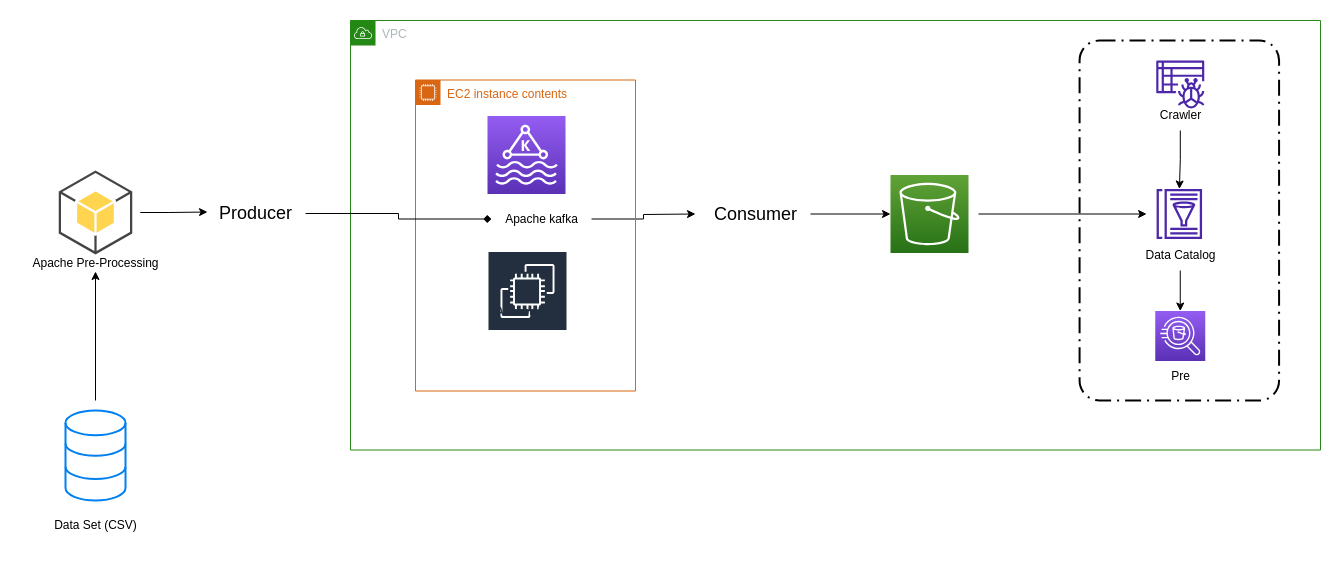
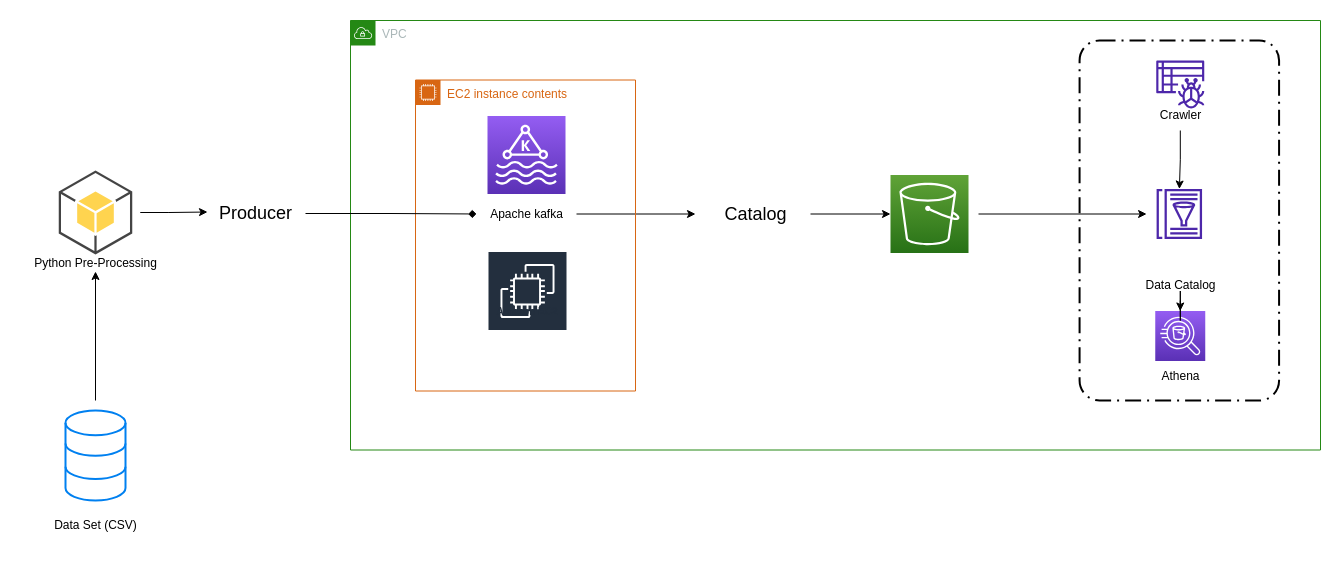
  <mxCell id="0" />
  <mxCell id="1" parent="0" />
  <mxCell id="2" style="edgeStyle=orthogonalEdgeStyle;rounded=0;orthogonalLoop=1;jettySize=auto;html=1;sourcePerimeterSpacing=10;targetPerimeterSpacing=-7;endSize=6;" edge="1" parent="1" source="3" target="7"><mxGeometry relative="1" as="geometry"><mxPoint x="95" y="290" as="targetPoint" /></mxGeometry></mxCell>
  <mxCell id="3" value="" style="html=1;verticalLabelPosition=bottom;align=center;labelBackgroundColor=#ffffff;verticalAlign=top;strokeWidth=2;strokeColor=#0080F0;shadow=0;dashed=0;shape=mxgraph.ios7.icons.data;" vertex="1" parent="1"><mxGeometry x="65" y="410" width="60" height="90" as="geometry" /></mxCell>
  <mxCell id="4" value="Data Set (CSV)" style="text;html=1;align=center;verticalAlign=middle;resizable=0;points=[];autosize=1;strokeColor=none;fillColor=none;" vertex="1" parent="1"><mxGeometry x="40" y="510" width="110" height="30" as="geometry" /></mxCell>
  <mxCell id="5" style="edgeStyle=orthogonalEdgeStyle;rounded=0;orthogonalLoop=1;jettySize=auto;html=1;entryX=0.02;entryY=0.463;entryDx=0;entryDy=0;entryPerimeter=0;sourcePerimeterSpacing=8;" edge="1" parent="1" source="6" target="8"><mxGeometry relative="1" as="geometry" /></mxCell>
  <mxCell id="6" value="" style="outlineConnect=0;dashed=0;verticalLabelPosition=bottom;verticalAlign=top;align=center;html=1;shape=mxgraph.aws3.android;fillColor=#FFD44F;gradientColor=none;" vertex="1" parent="1"><mxGeometry x="58.25" y="170" width="73.5" height="84" as="geometry" /></mxCell>
- <mxCell id="7" value="Apache Pre-Processing" style="text;html=1;align=center;verticalAlign=middle;resizable=0;points=[];autosize=1;strokeColor=none;fillColor=none;" vertex="1" parent="1"><mxGeometry x="20" y="248" width="150" height="30" as="geometry" /></mxCell>
+ <mxCell id="7" value="Python Pre-Processing" style="text;html=1;align=center;verticalAlign=middle;resizable=0;points=[];autosize=1;strokeColor=none;fillColor=none;" vertex="1" parent="1"><mxGeometry x="20" y="248" width="150" height="30" as="geometry" /></mxCell>
  <mxCell id="8" value="&lt;font style=&quot;font-size: 18px;&quot;&gt;Producer&lt;/font&gt;" style="text;html=1;align=center;verticalAlign=middle;resizable=0;points=[];autosize=1;strokeColor=none;fillColor=none;" vertex="1" parent="1"><mxGeometry x="205" y="193" width="100" height="40" as="geometry" /></mxCell>
  <mxCell id="9" value="VPC" style="points=[[0,0],[0.25,0],[0.5,0],[0.75,0],[1,0],[1,0.25],[1,0.5],[1,0.75],[1,1],[0.75,1],[0.5,1],[0.25,1],[0,1],[0,0.75],[0,0.5],[0,0.25]];outlineConnect=0;gradientColor=none;html=1;whiteSpace=wrap;fontSize=12;fontStyle=0;container=1;pointerEvents=0;collapsible=0;recursiveResize=0;shape=mxgraph.aws4.group;grIcon=mxgraph.aws4.group_vpc;strokeColor=#248814;fillColor=none;verticalAlign=top;align=left;spacingLeft=30;fontColor=#AAB7B8;dashed=0;" vertex="1" parent="1"><mxGeometry x="350" y="20" width="970" height="429.5" as="geometry" /></mxCell>
  <mxCell id="10" style="edgeStyle=orthogonalEdgeStyle;rounded=0;orthogonalLoop=1;jettySize=auto;html=1;entryX=0;entryY=0.5;entryDx=0;entryDy=0;entryPerimeter=0;endSize=6;targetPerimeterSpacing=0;" edge="1" parent="9" source="11" target="13"><mxGeometry relative="1" as="geometry" /></mxCell>
- <mxCell id="11" value="&lt;font style=&quot;font-size: 18px;&quot;&gt;Consumer&lt;/font&gt;" style="text;html=1;align=center;verticalAlign=middle;resizable=0;points=[];autosize=1;strokeColor=none;fillColor=none;" vertex="1" parent="9"><mxGeometry x="350" y="173.5" width="110" height="40" as="geometry" /></mxCell>
+ <mxCell id="11" value="&lt;font style=&quot;font-size: 18px;&quot;&gt;Catalog&lt;/font&gt;" style="text;html=1;align=center;verticalAlign=middle;resizable=0;points=[];autosize=1;strokeColor=none;fillColor=none;" vertex="1" parent="9"><mxGeometry x="350" y="173.5" width="110" height="40" as="geometry" /></mxCell>
  <mxCell id="12" style="edgeStyle=orthogonalEdgeStyle;rounded=0;orthogonalLoop=1;jettySize=auto;html=1;targetPerimeterSpacing=10;sourcePerimeterSpacing=10;" edge="1" parent="9" source="13" target="16"><mxGeometry relative="1" as="geometry" /></mxCell>
  <mxCell id="13" value="" style="sketch=0;points=[[0,0,0],[0.25,0,0],[0.5,0,0],[0.75,0,0],[1,0,0],[0,1,0],[0.25,1,0],[0.5,1,0],[0.75,1,0],[1,1,0],[0,0.25,0],[0,0.5,0],[0,0.75,0],[1,0.25,0],[1,0.5,0],[1,0.75,0]];outlineConnect=0;fontColor=#232F3E;gradientColor=#60A337;gradientDirection=north;fillColor=#277116;strokeColor=#ffffff;dashed=0;verticalLabelPosition=bottom;verticalAlign=top;align=center;html=1;fontSize=12;fontStyle=0;aspect=fixed;shape=mxgraph.aws4.resourceIcon;resIcon=mxgraph.aws4.s3;" vertex="1" parent="9"><mxGeometry x="540" y="154.5" width="78" height="78" as="geometry" /></mxCell>
  <mxCell id="14" value="" style="group" vertex="1" connectable="0" parent="9"><mxGeometry x="729.08" y="20" width="199.5" height="360" as="geometry" /></mxCell>
  <mxCell id="15" value="" style="sketch=0;outlineConnect=0;fontColor=#232F3E;gradientColor=none;fillColor=#4D27AA;strokeColor=none;dashed=0;verticalLabelPosition=bottom;verticalAlign=top;align=center;html=1;fontSize=12;fontStyle=0;aspect=fixed;pointerEvents=1;shape=mxgraph.aws4.glue_crawlers;" vertex="1" parent="14"><mxGeometry x="76.67" y="20" width="48" height="48" as="geometry" /></mxCell>
  <mxCell id="16" value="" style="sketch=0;outlineConnect=0;fontColor=#232F3E;gradientColor=none;fillColor=#4D27AA;strokeColor=none;dashed=0;verticalLabelPosition=bottom;verticalAlign=top;align=center;html=1;fontSize=12;fontStyle=0;aspect=fixed;pointerEvents=1;shape=mxgraph.aws4.glue_data_catalog;" vertex="1" parent="14"><mxGeometry x="76.67" y="148.5" width="46.16" height="50" as="geometry" /></mxCell>
  <mxCell id="17" style="edgeStyle=orthogonalEdgeStyle;rounded=0;orthogonalLoop=1;jettySize=auto;html=1;" edge="1" parent="14" source="18" target="16"><mxGeometry relative="1" as="geometry" /></mxCell>
  <mxCell id="18" value="Crawler" style="text;html=1;align=center;verticalAlign=middle;resizable=0;points=[];autosize=1;strokeColor=none;fillColor=none;" vertex="1" parent="14"><mxGeometry x="70.67" y="60" width="60" height="30" as="geometry" /></mxCell>
- <mxCell id="19" value="Data Catalog" style="text;html=1;align=center;verticalAlign=middle;resizable=0;points=[];autosize=1;strokeColor=none;fillColor=none;" vertex="1" parent="14"><mxGeometry x="55.67" y="200" width="90" height="30" as="geometry" /></mxCell>
+ <mxCell id="19" value="Data Catalog" style="text;html=1;align=center;verticalAlign=middle;resizable=0;points=[];autosize=1;strokeColor=none;fillColor=none;" vertex="1" parent="14"><mxGeometry x="55.67" y="230" width="90" height="30" as="geometry" /></mxCell>
  <mxCell id="20" value="" style="sketch=0;points=[[0,0,0],[0.25,0,0],[0.5,0,0],[0.75,0,0],[1,0,0],[0,1,0],[0.25,1,0],[0.5,1,0],[0.75,1,0],[1,1,0],[0,0.25,0],[0,0.5,0],[0,0.75,0],[1,0.25,0],[1,0.5,0],[1,0.75,0]];outlineConnect=0;fontColor=#232F3E;gradientColor=#945DF2;gradientDirection=north;fillColor=#5A30B5;strokeColor=#ffffff;dashed=0;verticalLabelPosition=bottom;verticalAlign=top;align=center;html=1;fontSize=12;fontStyle=0;aspect=fixed;shape=mxgraph.aws4.resourceIcon;resIcon=mxgraph.aws4.athena;" vertex="1" parent="14"><mxGeometry x="75.67" y="270.5" width="50" height="50" as="geometry" /></mxCell>
  <mxCell id="21" style="edgeStyle=orthogonalEdgeStyle;rounded=0;orthogonalLoop=1;jettySize=auto;html=1;entryX=0.5;entryY=0;entryDx=0;entryDy=0;entryPerimeter=0;" edge="1" parent="14" source="19" target="20"><mxGeometry relative="1" as="geometry" /></mxCell>
- <mxCell id="22" value="Pre" style="text;html=1;align=center;verticalAlign=middle;resizable=0;points=[];autosize=1;strokeColor=none;fillColor=none;" vertex="1" parent="14"><mxGeometry x="70.67" y="320.5" width="60" height="30" as="geometry" /></mxCell>
+ <mxCell id="22" value="Athena" style="text;html=1;align=center;verticalAlign=middle;resizable=0;points=[];autosize=1;strokeColor=none;fillColor=none;" vertex="1" parent="14"><mxGeometry x="70.67" y="320.5" width="60" height="30" as="geometry" /></mxCell>
  <mxCell id="23" value="" style="rounded=1;arcSize=10;dashed=1;fillColor=none;gradientColor=none;dashPattern=8 3 1 3;strokeWidth=2;" vertex="1" parent="14"><mxGeometry width="199.5" height="360" as="geometry" /></mxCell>
  <mxCell id="24" style="edgeStyle=orthogonalEdgeStyle;rounded=0;orthogonalLoop=1;jettySize=auto;html=1;" edge="1" parent="9" source="28"><mxGeometry relative="1" as="geometry"><mxPoint x="345" y="193.5" as="targetPoint" /></mxGeometry></mxCell>
  <mxCell id="25" value="" style="group" vertex="1" connectable="0" parent="9"><mxGeometry x="65" y="59.5" width="220" height="311" as="geometry" /></mxCell>
  <mxCell id="26" value="EC2 instance contents" style="points=[[0,0],[0.25,0],[0.5,0],[0.75,0],[1,0],[1,0.25],[1,0.5],[1,0.75],[1,1],[0.75,1],[0.5,1],[0.25,1],[0,1],[0,0.75],[0,0.5],[0,0.25]];outlineConnect=0;gradientColor=none;html=1;whiteSpace=wrap;fontSize=12;fontStyle=0;container=0;pointerEvents=0;collapsible=0;recursiveResize=0;shape=mxgraph.aws4.group;grIcon=mxgraph.aws4.group_ec2_instance_contents;strokeColor=#D86613;fillColor=none;verticalAlign=top;align=left;spacingLeft=30;fontColor=#D86613;dashed=0;" vertex="1" parent="25"><mxGeometry width="220" height="311" as="geometry" /></mxCell>
  <mxCell id="27" value="" style="sketch=0;points=[[0,0,0],[0.25,0,0],[0.5,0,0],[0.75,0,0],[1,0,0],[0,1,0],[0.25,1,0],[0.5,1,0],[0.75,1,0],[1,1,0],[0,0.25,0],[0,0.5,0],[0,0.75,0],[1,0.25,0],[1,0.5,0],[1,0.75,0]];outlineConnect=0;fontColor=#232F3E;gradientColor=#945DF2;gradientDirection=north;fillColor=#5A30B5;strokeColor=#ffffff;dashed=0;verticalLabelPosition=bottom;verticalAlign=top;align=center;html=1;fontSize=12;fontStyle=0;aspect=fixed;shape=mxgraph.aws4.resourceIcon;resIcon=mxgraph.aws4.managed_streaming_for_kafka;container=0;" vertex="1" parent="25"><mxGeometry x="72" y="36" width="78" height="78" as="geometry" /></mxCell>
- <mxCell id="28" value="Apache kafka" style="text;html=1;align=center;verticalAlign=middle;resizable=0;points=[];autosize=1;strokeColor=none;fillColor=none;container=0;" vertex="1" parent="25"><mxGeometry x="76" y="124" width="100" height="30" as="geometry" /></mxCell>
+ <mxCell id="28" value="Apache kafka" style="text;html=1;align=center;verticalAlign=middle;resizable=0;points=[];autosize=1;strokeColor=none;fillColor=none;container=0;" vertex="1" parent="25"><mxGeometry x="61" y="119" width="100" height="30" as="geometry" /></mxCell>
  <mxCell id="29" value="Amazon EC2" style="sketch=0;outlineConnect=0;fontColor=#232F3E;gradientColor=none;strokeColor=#ffffff;fillColor=#232F3E;dashed=0;verticalLabelPosition=middle;verticalAlign=bottom;align=center;html=1;whiteSpace=wrap;fontSize=10;fontStyle=1;spacing=3;shape=mxgraph.aws4.productIcon;prIcon=mxgraph.aws4.ec2;container=0;" vertex="1" parent="25"><mxGeometry x="72" y="171" width="80" height="70" as="geometry" /></mxCell>
  <mxCell id="30" style="edgeStyle=orthogonalEdgeStyle;rounded=0;orthogonalLoop=1;jettySize=auto;html=1;endArrow=diamond;" edge="1" parent="1" source="8" target="28"><mxGeometry relative="1" as="geometry"><mxPoint x="420" y="213" as="targetPoint" /></mxGeometry></mxCell>
